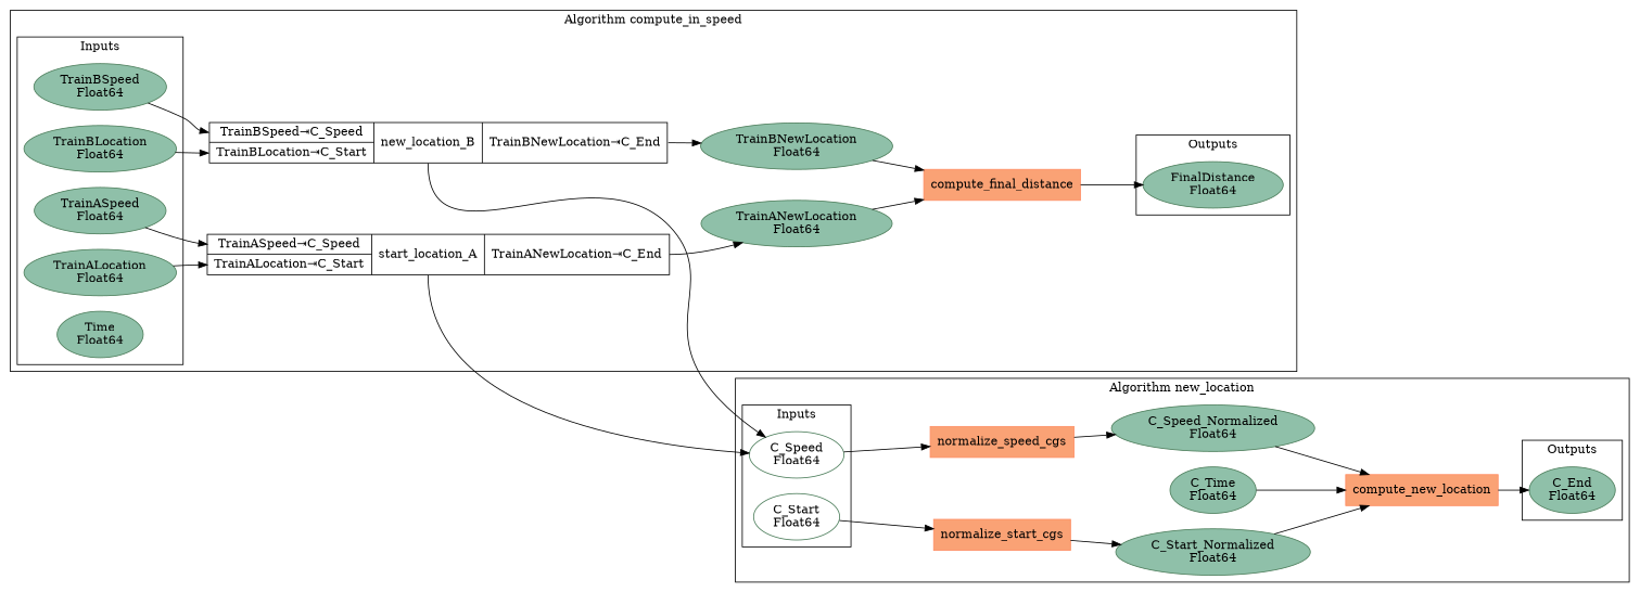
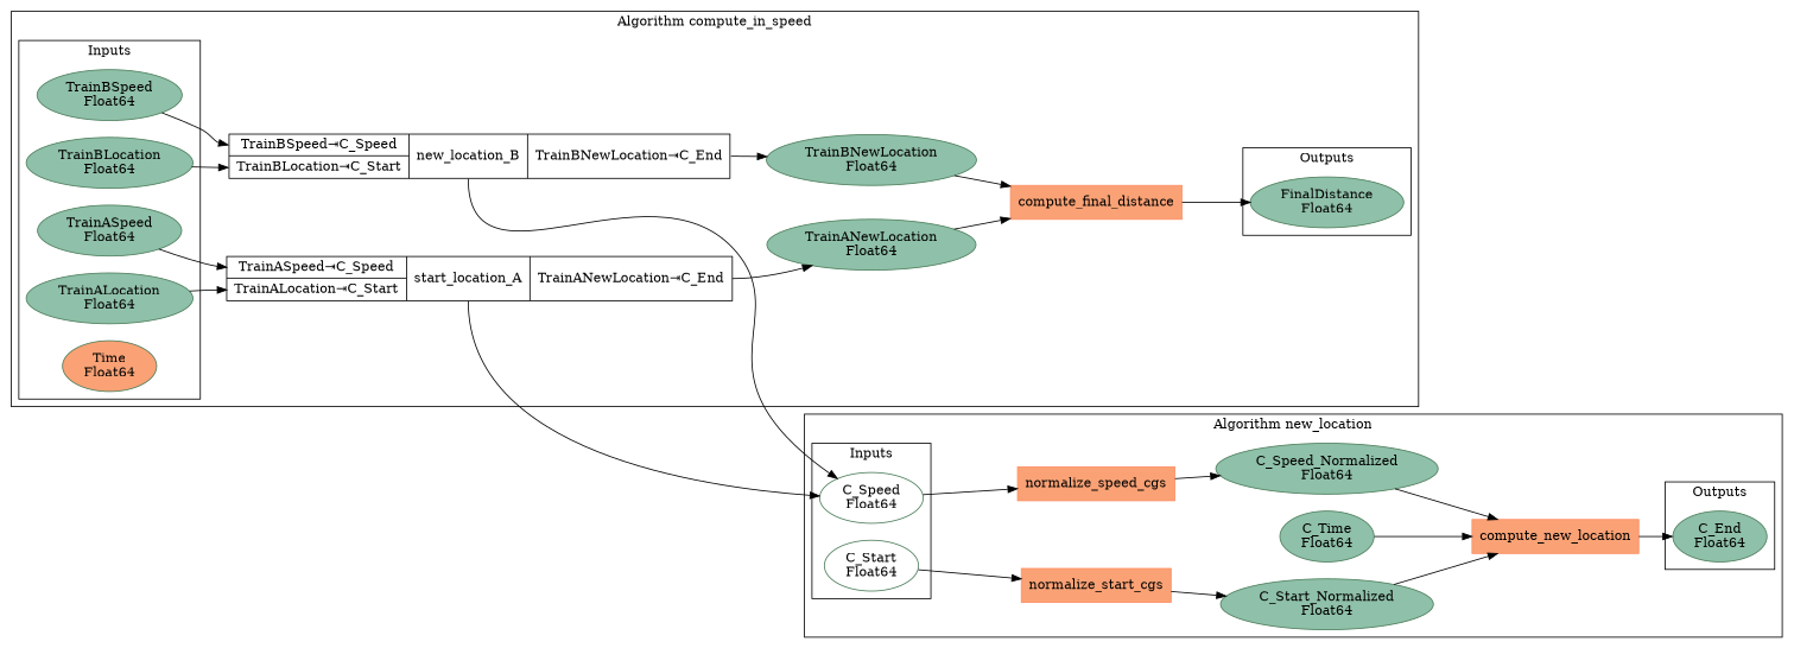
  digraph {
    compound=true
    rankdir=LR
    node [color="#4a7c59" fillcolor="#8fc0a9" shape=ellipse style=filled]
    n1 [label="TrainALocation\nFloat64"]
    n2 [label="TrainASpeed\nFloat64"]
    n3 [label="TrainBLocation\nFloat64"]
    n4 [label="TrainBSpeed\nFloat64"]
-   n5 [label="Time\nFloat64"]
+   n5 [fillcolor="#faa275" label="Time\nFloat64"]
    n6 [label="FinalDistance\nFloat64"]
    n7 [label="{{<provider_1__invokeIn_9>TrainASpeed⇥C_Speed|<provider_1__invokeIn_10>TrainALocation⇥C_Start}|<body>start_location_A|{<provider_1__invokeOut_11>TrainANewLocation⇥C_End}}" shape=record color="" fillcolor="" style=""]
    n8 [label="TrainANewLocation\nFloat64"]
    n9 [label="{{<provider_1__invokeIn_9>TrainBSpeed⇥C_Speed|<provider_1__invokeIn_10>TrainBLocation⇥C_Start}|<body>new_location_B|{<provider_1__invokeOut_11>TrainBNewLocation⇥C_End}}" shape=record color="" fillcolor="" style=""]
    n10 [label="TrainBNewLocation\nFloat64"]
    n11 [color="#ff8c61" fillcolor="#faa275" label=compute_final_distance shape=rectangle]
    n12 [label="C_Speed\nFloat64" style=""]
    n13 [label="C_Start\nFloat64" style=""]
    n14 [label="C_End\nFloat64"]
    n15 [label="C_Speed_Normalized\nFloat64"]
    n16 [label="C_Start_Normalized\nFloat64"]
    n17 [color="#ff8c61" fillcolor="#faa275" label=compute_new_location shape=rectangle]
    n18 [label="C_Time\nFloat64"]
    n19 [color="#ff8c61" fillcolor="#faa275" label=normalize_speed_cgs shape=rectangle]
    n20 [color="#ff8c61" fillcolor="#faa275" label=normalize_start_cgs shape=rectangle]
    subgraph cluster_1 {
      label="Algorithm compute_in_speed"
      n7
      n8
      n9
      n10
      n11
      subgraph cluster_2 {
        label=Inputs
        n1
        n2
        n3
        n4
        n5
      }
      subgraph cluster_3 {
        label=Outputs
        n6
      }
    }
    subgraph cluster_4 {
      label="Algorithm new_location"
      n15
      n16
      n17
      n18
      n19
      n20
      subgraph cluster_5 {
        label=Inputs
        n12
        n13
      }
      subgraph cluster_6 {
        label=Outputs
        n14
      }
    }
    n1 -> n7 [headport=provider_1__invokeIn_10]
    n2 -> n7 [headport=provider_1__invokeIn_9]
    n3 -> n9 [headport=provider_1__invokeIn_10]
    n4 -> n9 [headport=provider_1__invokeIn_9]
    n7 -> n8 [tailport=provider_1__invokeOut_11]
    n7 -> n12 [tailport=body]
    n8 -> n11
    n9 -> n10 [tailport=provider_1__invokeOut_11]
    n9 -> n12 [tailport=body]
    n10 -> n11
    n11 -> n6
    n12 -> n19
    n13 -> n20
    n15 -> n17
    n16 -> n17
    n17 -> n14
    n18 -> n17
    n19 -> n15
    n20 -> n16
  }
